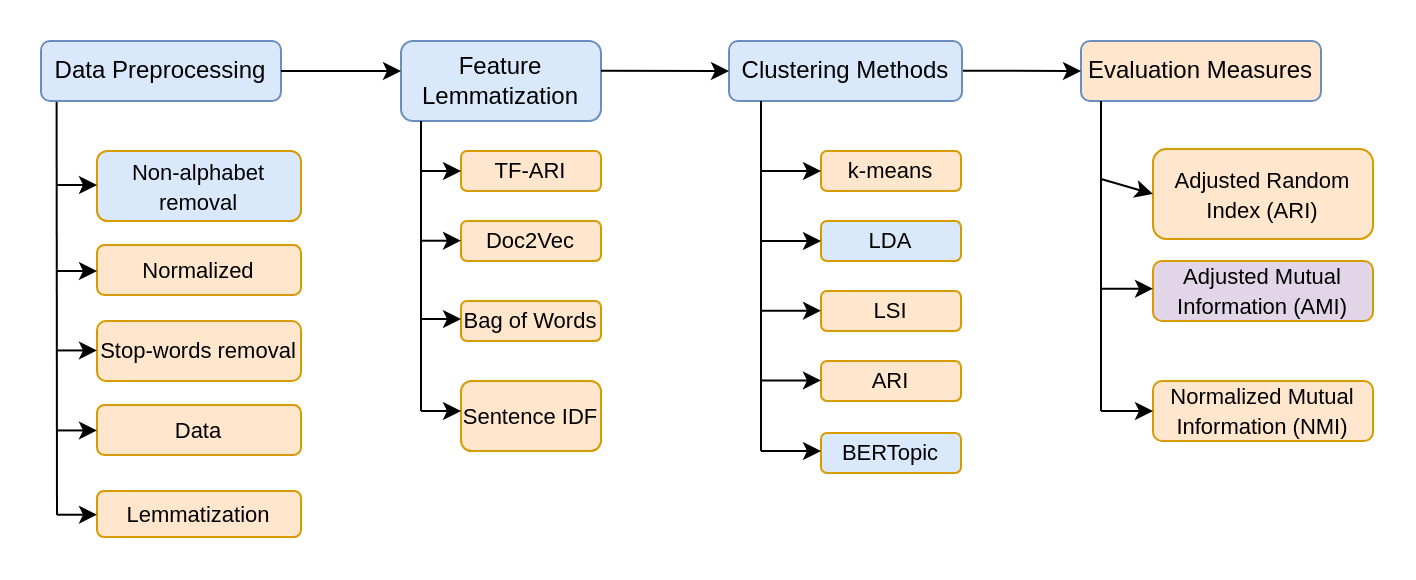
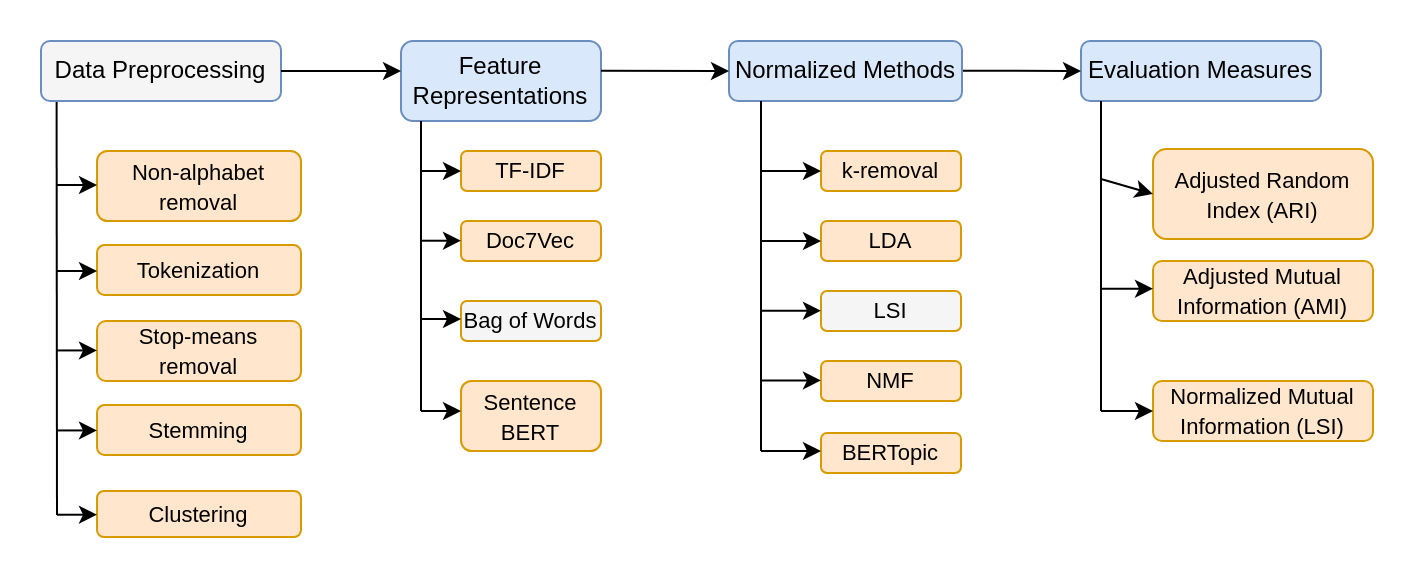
  <mxCell id="0" />
  <mxCell id="1" parent="0" />
- <mxCell id="2" value="Data Preprocessing" style="rounded=1;whiteSpace=wrap;html=1;fillColor=#dae8fc;strokeColor=#6c8ebf;" vertex="1" parent="1"><mxGeometry x="20" y="20" width="120" height="30" as="geometry" /></mxCell>
- <mxCell id="3" value="Feature Lemmatization" style="rounded=1;whiteSpace=wrap;html=1;fillColor=#dae8fc;strokeColor=#6c8ebf;" vertex="1" parent="1"><mxGeometry x="200" y="20" width="100" height="40" as="geometry" /></mxCell>
- <mxCell id="4" value="Clustering Methods" style="rounded=1;whiteSpace=wrap;html=1;fillColor=#dae8fc;strokeColor=#6c8ebf;" vertex="1" parent="1"><mxGeometry x="364" y="20" width="116.5" height="30" as="geometry" /></mxCell>
- <mxCell id="5" value="Evaluation Measures" style="rounded=1;whiteSpace=wrap;html=1;fillColor=#ffe6cc;strokeColor=#6c8ebf;" vertex="1" parent="1"><mxGeometry x="540" y="20" width="120" height="30" as="geometry" /></mxCell>
- <mxCell id="6" value="&lt;font style=&quot;font-size: 11px&quot;&gt;Non-alphabet removal&lt;/font&gt;" style="rounded=1;whiteSpace=wrap;html=1;fillColor=#dae8fc;strokeColor=#d79b00;" vertex="1" parent="1"><mxGeometry x="48" y="75" width="102" height="35" as="geometry" /></mxCell>
- <mxCell id="7" value="&lt;font style=&quot;font-size: 11px&quot;&gt;Normalized&lt;/font&gt;" style="rounded=1;whiteSpace=wrap;html=1;fillColor=#ffe6cc;strokeColor=#d79b00;" vertex="1" parent="1"><mxGeometry x="48" y="122" width="102" height="25" as="geometry" /></mxCell>
- <mxCell id="8" value="&lt;font style=&quot;font-size: 11px&quot;&gt;Stop-words removal&lt;/font&gt;" style="rounded=1;whiteSpace=wrap;html=1;fillColor=#ffe6cc;strokeColor=#d79b00;" vertex="1" parent="1"><mxGeometry x="48" y="160" width="102" height="30" as="geometry" /></mxCell>
- <mxCell id="9" value="&lt;font style=&quot;font-size: 11px&quot;&gt;Data&lt;/font&gt;" style="rounded=1;whiteSpace=wrap;html=1;fillColor=#ffe6cc;strokeColor=#d79b00;" vertex="1" parent="1"><mxGeometry x="48" y="202" width="102" height="25" as="geometry" /></mxCell>
- <mxCell id="10" value="&lt;font style=&quot;font-size: 11px&quot;&gt;Lemmatization&lt;/font&gt;" style="rounded=1;whiteSpace=wrap;html=1;fillColor=#ffe6cc;strokeColor=#d79b00;" vertex="1" parent="1"><mxGeometry x="48" y="245" width="102" height="23" as="geometry" /></mxCell>
- <mxCell id="11" value="&lt;font style=&quot;font-size: 11px&quot;&gt;TF-ARI&lt;/font&gt;" style="rounded=1;whiteSpace=wrap;html=1;fillColor=#ffe6cc;strokeColor=#d79b00;" vertex="1" parent="1"><mxGeometry x="230" y="75" width="70" height="20" as="geometry" /></mxCell>
- <mxCell id="12" value="&lt;font style=&quot;font-size: 11px&quot;&gt;Doc2Vec&lt;/font&gt;" style="rounded=1;whiteSpace=wrap;html=1;fillColor=#ffe6cc;strokeColor=#d79b00;" vertex="1" parent="1"><mxGeometry x="230" y="110" width="70" height="20" as="geometry" /></mxCell>
- <mxCell id="13" value="&lt;font style=&quot;font-size: 11px&quot;&gt;Bag of Words&lt;/font&gt;" style="rounded=1;whiteSpace=wrap;html=1;fillColor=#ffe6cc;strokeColor=#d79b00;" vertex="1" parent="1"><mxGeometry x="230" y="150" width="70" height="20" as="geometry" /></mxCell>
- <mxCell id="14" value="&lt;font style=&quot;font-size: 11px&quot;&gt;Sentence IDF&lt;/font&gt;" style="rounded=1;whiteSpace=wrap;html=1;fillColor=#ffe6cc;strokeColor=#d79b00;" vertex="1" parent="1"><mxGeometry x="230" y="190" width="70" height="35" as="geometry" /></mxCell>
- <mxCell id="15" value="&lt;font style=&quot;font-size: 11px&quot;&gt;k-means&lt;/font&gt;" style="rounded=1;whiteSpace=wrap;html=1;fillColor=#ffe6cc;strokeColor=#d79b00;" vertex="1" parent="1"><mxGeometry x="410" y="75" width="70" height="20" as="geometry" /></mxCell>
- <mxCell id="16" value="&lt;span style=&quot;font-size: 11px&quot;&gt;LDA&lt;/span&gt;" style="rounded=1;whiteSpace=wrap;html=1;fillColor=#dae8fc;strokeColor=#d79b00;" vertex="1" parent="1"><mxGeometry x="410" y="110" width="70" height="20" as="geometry" /></mxCell>
- <mxCell id="17" value="&lt;font style=&quot;font-size: 11px&quot;&gt;LSI&lt;/font&gt;" style="rounded=1;whiteSpace=wrap;html=1;fillColor=#ffe6cc;strokeColor=#d79b00;" vertex="1" parent="1"><mxGeometry x="410" y="145" width="70" height="20" as="geometry" /></mxCell>
- <mxCell id="18" value="&lt;font style=&quot;font-size: 11px&quot;&gt;ARI&lt;/font&gt;" style="rounded=1;whiteSpace=wrap;html=1;fillColor=#ffe6cc;strokeColor=#d79b00;" vertex="1" parent="1"><mxGeometry x="410" y="180" width="70" height="20" as="geometry" /></mxCell>
- <mxCell id="19" value="&lt;font style=&quot;font-size: 11px&quot;&gt;BERTopic&lt;/font&gt;" style="rounded=1;whiteSpace=wrap;html=1;fillColor=#dae8fc;strokeColor=#d79b00;" vertex="1" parent="1"><mxGeometry x="410" y="216" width="70" height="20" as="geometry" /></mxCell>
+ <mxCell id="2" value="Data Preprocessing" style="rounded=1;whiteSpace=wrap;html=1;fillColor=#f5f5f5;strokeColor=#6c8ebf;" vertex="1" parent="1"><mxGeometry x="20" y="20" width="120" height="30" as="geometry" /></mxCell>
+ <mxCell id="3" value="Feature Representations" style="rounded=1;whiteSpace=wrap;html=1;fillColor=#dae8fc;strokeColor=#6c8ebf;" vertex="1" parent="1"><mxGeometry x="200" y="20" width="100" height="40" as="geometry" /></mxCell>
+ <mxCell id="4" value="Normalized Methods" style="rounded=1;whiteSpace=wrap;html=1;fillColor=#dae8fc;strokeColor=#6c8ebf;" vertex="1" parent="1"><mxGeometry x="364" y="20" width="116.5" height="30" as="geometry" /></mxCell>
+ <mxCell id="5" value="Evaluation Measures" style="rounded=1;whiteSpace=wrap;html=1;fillColor=#dae8fc;strokeColor=#6c8ebf;" vertex="1" parent="1"><mxGeometry x="540" y="20" width="120" height="30" as="geometry" /></mxCell>
+ <mxCell id="6" value="&lt;font style=&quot;font-size: 11px&quot;&gt;Non-alphabet removal&lt;/font&gt;" style="rounded=1;whiteSpace=wrap;html=1;fillColor=#ffe6cc;strokeColor=#d79b00;" vertex="1" parent="1"><mxGeometry x="48" y="75" width="102" height="35" as="geometry" /></mxCell>
+ <mxCell id="7" value="&lt;font style=&quot;font-size: 11px&quot;&gt;Tokenization&lt;/font&gt;" style="rounded=1;whiteSpace=wrap;html=1;fillColor=#ffe6cc;strokeColor=#d79b00;" vertex="1" parent="1"><mxGeometry x="48" y="122" width="102" height="25" as="geometry" /></mxCell>
+ <mxCell id="8" value="&lt;font style=&quot;font-size: 11px&quot;&gt;Stop-means removal&lt;/font&gt;" style="rounded=1;whiteSpace=wrap;html=1;fillColor=#ffe6cc;strokeColor=#d79b00;" vertex="1" parent="1"><mxGeometry x="48" y="160" width="102" height="30" as="geometry" /></mxCell>
+ <mxCell id="9" value="&lt;font style=&quot;font-size: 11px&quot;&gt;Stemming&lt;/font&gt;" style="rounded=1;whiteSpace=wrap;html=1;fillColor=#ffe6cc;strokeColor=#d79b00;" vertex="1" parent="1"><mxGeometry x="48" y="202" width="102" height="25" as="geometry" /></mxCell>
+ <mxCell id="10" value="&lt;font style=&quot;font-size: 11px&quot;&gt;Clustering&lt;/font&gt;" style="rounded=1;whiteSpace=wrap;html=1;fillColor=#ffe6cc;strokeColor=#d79b00;" vertex="1" parent="1"><mxGeometry x="48" y="245" width="102" height="23" as="geometry" /></mxCell>
+ <mxCell id="11" value="&lt;font style=&quot;font-size: 11px&quot;&gt;TF-IDF&lt;/font&gt;" style="rounded=1;whiteSpace=wrap;html=1;fillColor=#ffe6cc;strokeColor=#d79b00;" vertex="1" parent="1"><mxGeometry x="230" y="75" width="70" height="20" as="geometry" /></mxCell>
+ <mxCell id="12" value="&lt;font style=&quot;font-size: 11px&quot;&gt;Doc7Vec&lt;/font&gt;" style="rounded=1;whiteSpace=wrap;html=1;fillColor=#ffe6cc;strokeColor=#d79b00;" vertex="1" parent="1"><mxGeometry x="230" y="110" width="70" height="20" as="geometry" /></mxCell>
+ <mxCell id="13" value="&lt;font style=&quot;font-size: 11px&quot;&gt;Bag of Words&lt;/font&gt;" style="rounded=1;whiteSpace=wrap;html=1;fillColor=#f5f5f5;strokeColor=#d79b00;" vertex="1" parent="1"><mxGeometry x="230" y="150" width="70" height="20" as="geometry" /></mxCell>
+ <mxCell id="14" value="&lt;font style=&quot;font-size: 11px&quot;&gt;Sentence BERT&lt;/font&gt;" style="rounded=1;whiteSpace=wrap;html=1;fillColor=#ffe6cc;strokeColor=#d79b00;" vertex="1" parent="1"><mxGeometry x="230" y="190" width="70" height="35" as="geometry" /></mxCell>
+ <mxCell id="15" value="&lt;font style=&quot;font-size: 11px&quot;&gt;k-removal&lt;/font&gt;" style="rounded=1;whiteSpace=wrap;html=1;fillColor=#ffe6cc;strokeColor=#d79b00;" vertex="1" parent="1"><mxGeometry x="410" y="75" width="70" height="20" as="geometry" /></mxCell>
+ <mxCell id="16" value="&lt;span style=&quot;font-size: 11px&quot;&gt;LDA&lt;/span&gt;" style="rounded=1;whiteSpace=wrap;html=1;fillColor=#ffe6cc;strokeColor=#d79b00;" vertex="1" parent="1"><mxGeometry x="410" y="110" width="70" height="20" as="geometry" /></mxCell>
+ <mxCell id="17" value="&lt;font style=&quot;font-size: 11px&quot;&gt;LSI&lt;/font&gt;" style="rounded=1;whiteSpace=wrap;html=1;fillColor=#f5f5f5;strokeColor=#d79b00;" vertex="1" parent="1"><mxGeometry x="410" y="145" width="70" height="20" as="geometry" /></mxCell>
+ <mxCell id="18" value="&lt;font style=&quot;font-size: 11px&quot;&gt;NMF&lt;/font&gt;" style="rounded=1;whiteSpace=wrap;html=1;fillColor=#ffe6cc;strokeColor=#d79b00;" vertex="1" parent="1"><mxGeometry x="410" y="180" width="70" height="20" as="geometry" /></mxCell>
+ <mxCell id="19" value="&lt;font style=&quot;font-size: 11px&quot;&gt;BERTopic&lt;/font&gt;" style="rounded=1;whiteSpace=wrap;html=1;fillColor=#ffe6cc;strokeColor=#d79b00;" vertex="1" parent="1"><mxGeometry x="410" y="216" width="70" height="20" as="geometry" /></mxCell>
  <mxCell id="20" value="&lt;font style=&quot;font-size: 11px&quot;&gt;Adjusted Random Index (ARI)&lt;/font&gt;" style="rounded=1;whiteSpace=wrap;html=1;fillColor=#ffe6cc;strokeColor=#d79b00;" vertex="1" parent="1"><mxGeometry x="576" y="74" width="110" height="45" as="geometry" /></mxCell>
- <mxCell id="21" value="&lt;font style=&quot;font-size: 11px&quot;&gt;Adjusted Mutual Information (AMI)&lt;/font&gt;" style="rounded=1;whiteSpace=wrap;html=1;fillColor=#e1d5e7;strokeColor=#d79b00;" vertex="1" parent="1"><mxGeometry x="576" y="130" width="110" height="30" as="geometry" /></mxCell>
- <mxCell id="22" value="&lt;font style=&quot;font-size: 11px&quot;&gt;Normalized Mutual Information (NMI)&lt;/font&gt;" style="rounded=1;whiteSpace=wrap;html=1;fillColor=#ffe6cc;strokeColor=#d79b00;" vertex="1" parent="1"><mxGeometry x="576" y="190" width="110" height="30" as="geometry" /></mxCell>
+ <mxCell id="21" value="&lt;font style=&quot;font-size: 11px&quot;&gt;Adjusted Mutual Information (AMI)&lt;/font&gt;" style="rounded=1;whiteSpace=wrap;html=1;fillColor=#ffe6cc;strokeColor=#d79b00;" vertex="1" parent="1"><mxGeometry x="576" y="130" width="110" height="30" as="geometry" /></mxCell>
+ <mxCell id="22" value="&lt;font style=&quot;font-size: 11px&quot;&gt;Normalized Mutual Information (LSI)&lt;/font&gt;" style="rounded=1;whiteSpace=wrap;html=1;fillColor=#ffe6cc;strokeColor=#d79b00;" vertex="1" parent="1"><mxGeometry x="576" y="190" width="110" height="30" as="geometry" /></mxCell>
  <mxCell id="23" value="" style="endArrow=none;html=1;rounded=0;entryX=0.065;entryY=0.948;entryDx=0;entryDy=0;entryPerimeter=0;" edge="1" parent="1"><mxGeometry width="50" height="50" relative="1" as="geometry"><mxPoint x="28" y="257" as="sourcePoint" /><mxPoint x="27.8" y="50.44" as="targetPoint" /></mxGeometry></mxCell>
  <mxCell id="24" value="" style="endArrow=none;html=1;rounded=0;entryX=0.065;entryY=0.948;entryDx=0;entryDy=0;entryPerimeter=0;" edge="1" parent="1"><mxGeometry width="50" height="50" relative="1" as="geometry"><mxPoint x="210" y="205" as="sourcePoint" /><mxPoint x="210" y="60" as="targetPoint" /></mxGeometry></mxCell>
  <mxCell id="25" value="" style="endArrow=none;html=1;rounded=0;entryX=0.065;entryY=0.948;entryDx=0;entryDy=0;entryPerimeter=0;" edge="1" parent="1"><mxGeometry width="50" height="50" relative="1" as="geometry"><mxPoint x="380" y="225" as="sourcePoint" /><mxPoint x="380" y="50" as="targetPoint" /></mxGeometry></mxCell>
  <mxCell id="26" value="" style="endArrow=none;html=1;rounded=0;entryX=0.065;entryY=0.948;entryDx=0;entryDy=0;entryPerimeter=0;" edge="1" parent="1"><mxGeometry width="50" height="50" relative="1" as="geometry"><mxPoint x="550" y="205" as="sourcePoint" /><mxPoint x="550" y="50" as="targetPoint" /></mxGeometry></mxCell>
  <mxCell id="27" value="" style="endArrow=classic;html=1;rounded=0;" edge="1" parent="1"><mxGeometry width="50" height="50" relative="1" as="geometry"><mxPoint x="28" y="92" as="sourcePoint" /><mxPoint x="48" y="92" as="targetPoint" /></mxGeometry></mxCell>
  <mxCell id="28" value="" style="endArrow=classic;html=1;rounded=0;" edge="1" parent="1"><mxGeometry width="50" height="50" relative="1" as="geometry"><mxPoint x="28" y="135" as="sourcePoint" /><mxPoint x="48" y="135" as="targetPoint" /></mxGeometry></mxCell>
  <mxCell id="29" value="" style="endArrow=classic;html=1;rounded=0;" edge="1" parent="1"><mxGeometry width="50" height="50" relative="1" as="geometry"><mxPoint x="28" y="174.72" as="sourcePoint" /><mxPoint x="48" y="174.72" as="targetPoint" /></mxGeometry></mxCell>
  <mxCell id="30" value="" style="endArrow=classic;html=1;rounded=0;" edge="1" parent="1"><mxGeometry width="50" height="50" relative="1" as="geometry"><mxPoint x="28" y="214.72" as="sourcePoint" /><mxPoint x="48" y="214.72" as="targetPoint" /></mxGeometry></mxCell>
  <mxCell id="31" value="" style="endArrow=classic;html=1;rounded=0;" edge="1" parent="1"><mxGeometry width="50" height="50" relative="1" as="geometry"><mxPoint x="28" y="256.86" as="sourcePoint" /><mxPoint x="48" y="256.86" as="targetPoint" /></mxGeometry></mxCell>
  <mxCell id="32" value="" style="endArrow=classic;html=1;rounded=0;" edge="1" parent="1"><mxGeometry width="50" height="50" relative="1" as="geometry"><mxPoint x="210" y="85" as="sourcePoint" /><mxPoint x="230" y="85" as="targetPoint" /></mxGeometry></mxCell>
  <mxCell id="33" value="" style="endArrow=classic;html=1;rounded=0;" edge="1" parent="1"><mxGeometry width="50" height="50" relative="1" as="geometry"><mxPoint x="210" y="205" as="sourcePoint" /><mxPoint x="230" y="205" as="targetPoint" /></mxGeometry></mxCell>
  <mxCell id="34" value="" style="endArrow=classic;html=1;rounded=0;" edge="1" parent="1"><mxGeometry width="50" height="50" relative="1" as="geometry"><mxPoint x="210" y="159" as="sourcePoint" /><mxPoint x="230" y="159" as="targetPoint" /></mxGeometry></mxCell>
  <mxCell id="35" value="" style="endArrow=classic;html=1;rounded=0;" edge="1" parent="1"><mxGeometry width="50" height="50" relative="1" as="geometry"><mxPoint x="210" y="119.86" as="sourcePoint" /><mxPoint x="230" y="119.86" as="targetPoint" /></mxGeometry></mxCell>
  <mxCell id="36" value="" style="endArrow=classic;html=1;rounded=0;entryX=0;entryY=0.5;entryDx=0;entryDy=0;" edge="1" parent="1" target="15"><mxGeometry width="50" height="50" relative="1" as="geometry"><mxPoint x="380" y="85" as="sourcePoint" /><mxPoint x="470" y="95" as="targetPoint" /></mxGeometry></mxCell>
  <mxCell id="37" value="" style="endArrow=classic;html=1;rounded=0;entryX=0;entryY=0.5;entryDx=0;entryDy=0;" edge="1" parent="1"><mxGeometry width="50" height="50" relative="1" as="geometry"><mxPoint x="380" y="120" as="sourcePoint" /><mxPoint x="410" y="120" as="targetPoint" /></mxGeometry></mxCell>
  <mxCell id="38" value="" style="endArrow=classic;html=1;rounded=0;entryX=0;entryY=0.5;entryDx=0;entryDy=0;" edge="1" parent="1"><mxGeometry width="50" height="50" relative="1" as="geometry"><mxPoint x="380" y="154.86" as="sourcePoint" /><mxPoint x="410" y="154.86" as="targetPoint" /></mxGeometry></mxCell>
  <mxCell id="39" value="" style="endArrow=classic;html=1;rounded=0;entryX=0;entryY=0.5;entryDx=0;entryDy=0;" edge="1" parent="1"><mxGeometry width="50" height="50" relative="1" as="geometry"><mxPoint x="380" y="189.72" as="sourcePoint" /><mxPoint x="410" y="189.72" as="targetPoint" /></mxGeometry></mxCell>
  <mxCell id="40" value="" style="endArrow=classic;html=1;rounded=0;entryX=0;entryY=0.5;entryDx=0;entryDy=0;" edge="1" parent="1"><mxGeometry width="50" height="50" relative="1" as="geometry"><mxPoint x="380" y="225" as="sourcePoint" /><mxPoint x="410" y="225" as="targetPoint" /></mxGeometry></mxCell>
  <mxCell id="41" value="" style="endArrow=classic;html=1;rounded=0;entryX=0;entryY=0.5;entryDx=0;entryDy=0;" edge="1" parent="1" target="20"><mxGeometry width="50" height="50" relative="1" as="geometry"><mxPoint x="550" y="89" as="sourcePoint" /><mxPoint x="575.23" y="88.82" as="targetPoint" /></mxGeometry></mxCell>
  <mxCell id="42" value="" style="endArrow=classic;html=1;rounded=0;entryX=0;entryY=0.5;entryDx=0;entryDy=0;" edge="1" parent="1"><mxGeometry width="50" height="50" relative="1" as="geometry"><mxPoint x="550" y="143.86" as="sourcePoint" /><mxPoint x="576" y="143.86" as="targetPoint" /></mxGeometry></mxCell>
  <mxCell id="43" value="" style="endArrow=classic;html=1;rounded=0;entryX=0;entryY=0.5;entryDx=0;entryDy=0;" edge="1" parent="1"><mxGeometry width="50" height="50" relative="1" as="geometry"><mxPoint x="550" y="205" as="sourcePoint" /><mxPoint x="576" y="205" as="targetPoint" /></mxGeometry></mxCell>
  <mxCell id="44" value="" style="endArrow=classic;html=1;rounded=0;exitX=1;exitY=0.5;exitDx=0;exitDy=0;" edge="1" parent="1" source="2"><mxGeometry width="50" height="50" relative="1" as="geometry"><mxPoint x="160" y="55" as="sourcePoint" /><mxPoint x="200" y="35" as="targetPoint" /></mxGeometry></mxCell>
  <mxCell id="45" value="" style="endArrow=classic;html=1;rounded=0;exitX=1;exitY=0.5;exitDx=0;exitDy=0;entryX=0;entryY=0.5;entryDx=0;entryDy=0;" edge="1" parent="1" target="5"><mxGeometry width="50" height="50" relative="1" as="geometry"><mxPoint x="481" y="34.83" as="sourcePoint" /><mxPoint x="541" y="35" as="targetPoint" /></mxGeometry></mxCell>
  <mxCell id="46" value="" style="endArrow=classic;html=1;rounded=0;exitX=1;exitY=0.5;exitDx=0;exitDy=0;entryX=0;entryY=0.5;entryDx=0;entryDy=0;" edge="1" parent="1" target="4"><mxGeometry width="50" height="50" relative="1" as="geometry"><mxPoint x="300" y="34.83" as="sourcePoint" /><mxPoint x="360" y="35" as="targetPoint" /></mxGeometry></mxCell>
